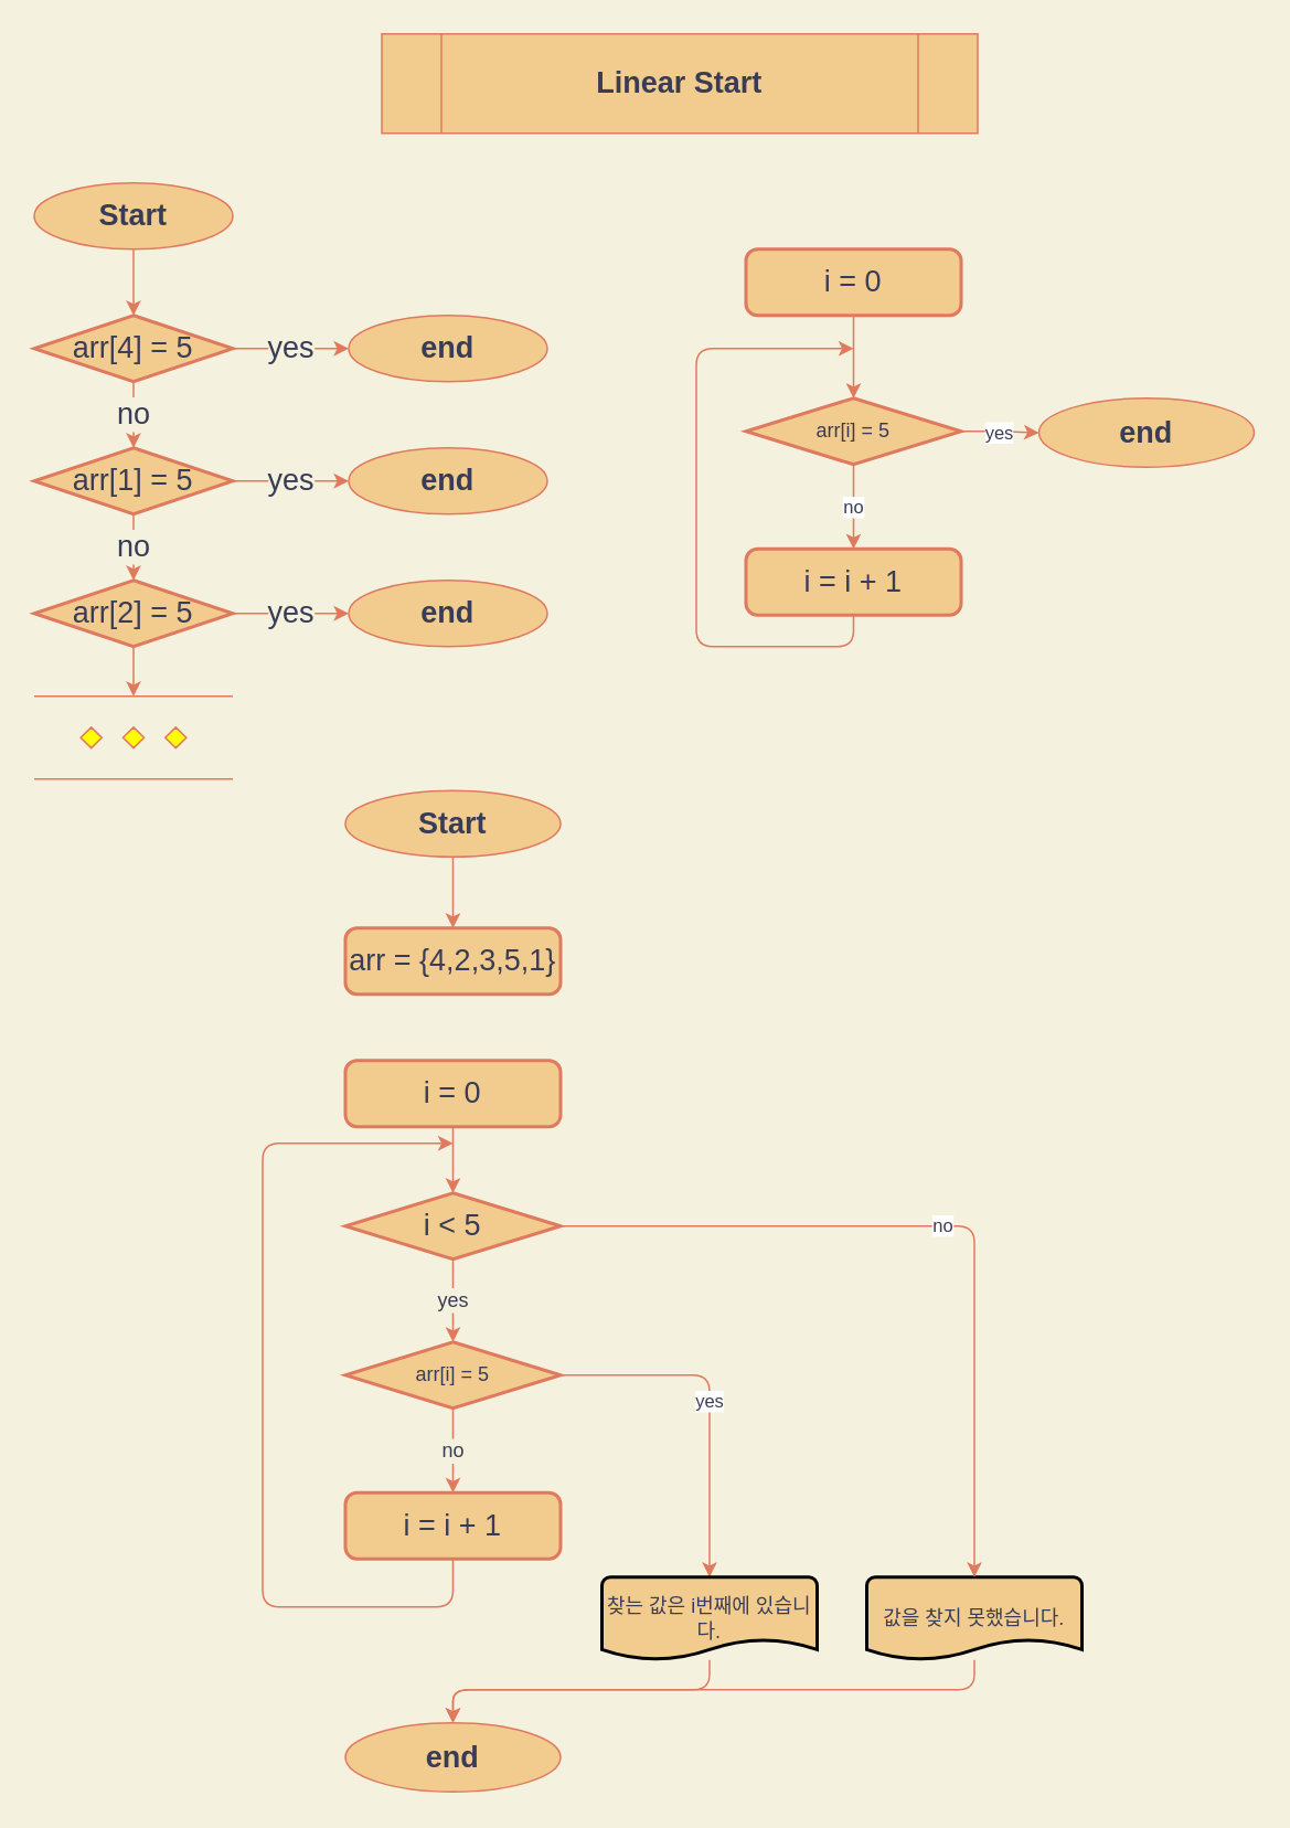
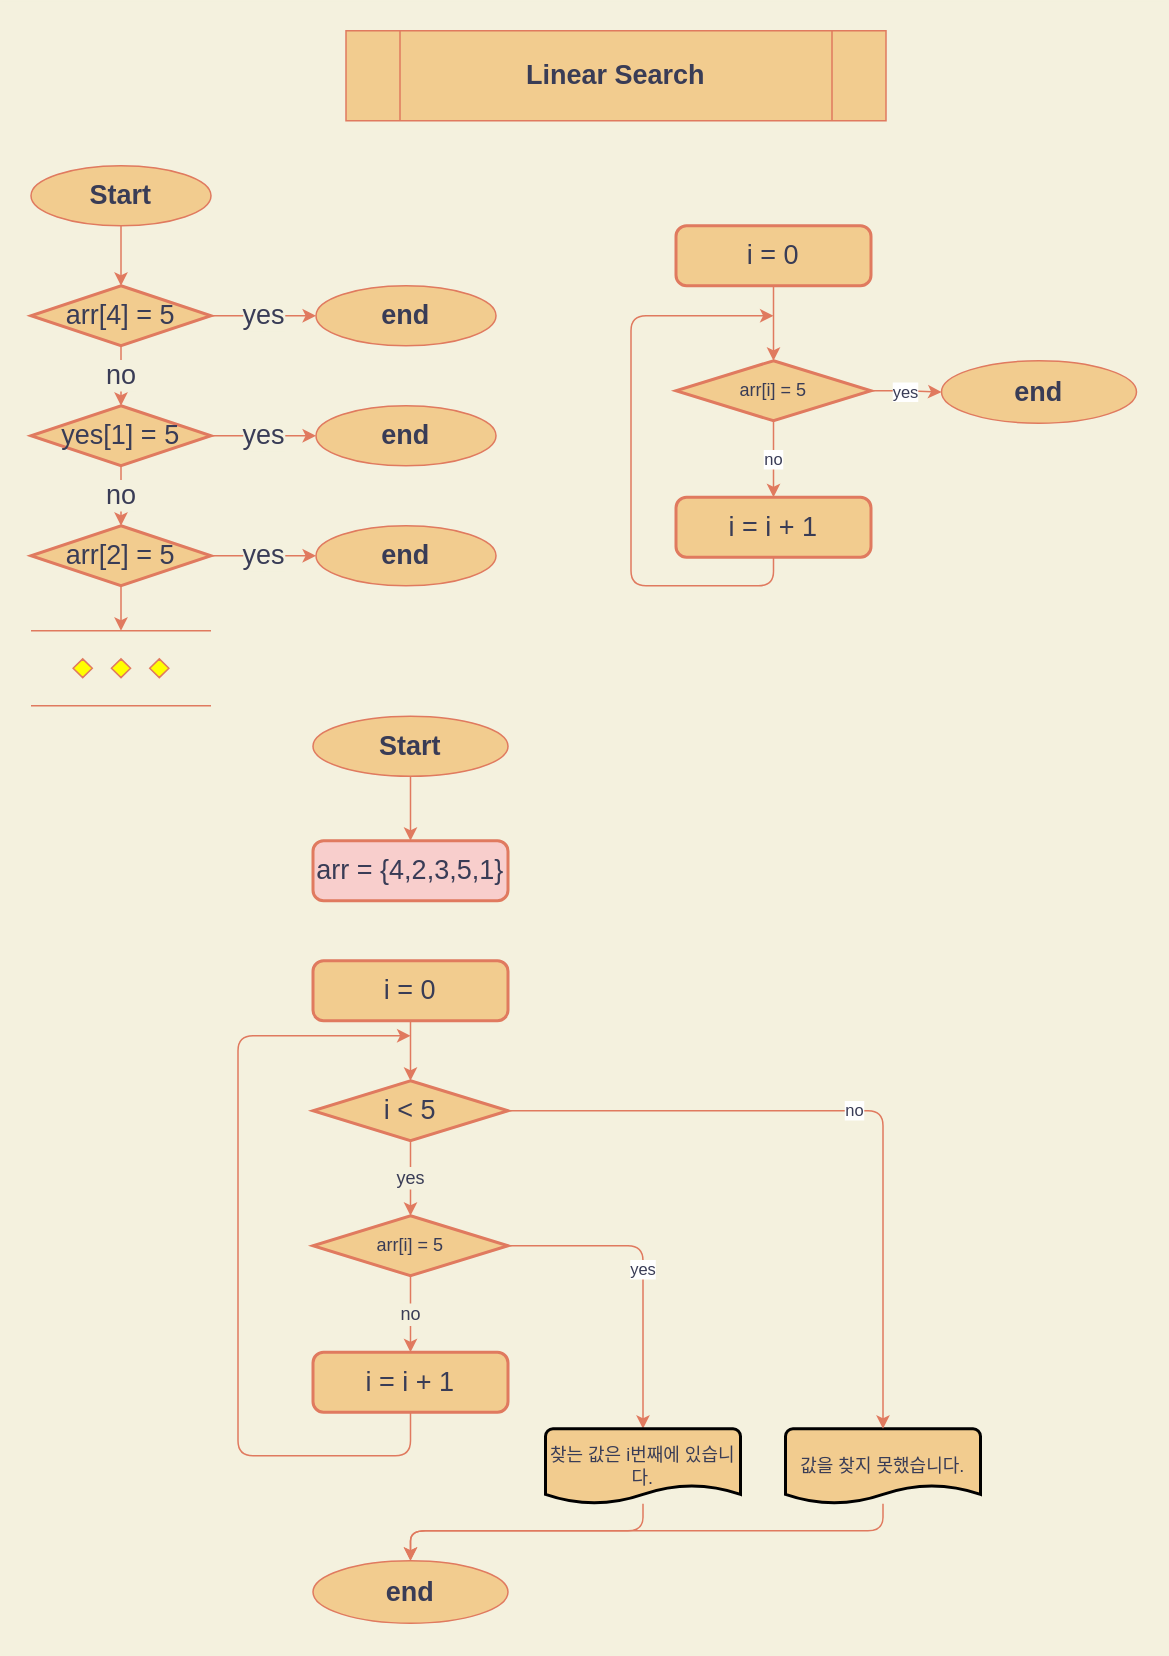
  <mxCell id="0" />
  <mxCell id="1" parent="0" />
- <mxCell id="2" value="Linear Start" style="shape=process;whiteSpace=wrap;html=1;backgroundOutline=1;fillColor=#F2CC8F;strokeColor=#E07A5F;fontSize=18;fontStyle=1;fontColor=#393C56;" vertex="1" parent="1"><mxGeometry x="230" y="20" width="360" height="60" as="geometry" /></mxCell>
+ <mxCell id="2" value="Linear Search" style="shape=process;whiteSpace=wrap;html=1;backgroundOutline=1;fillColor=#F2CC8F;strokeColor=#E07A5F;fontSize=18;fontStyle=1;fontColor=#393C56;" vertex="1" parent="1"><mxGeometry x="230" y="20" width="360" height="60" as="geometry" /></mxCell>
  <mxCell id="3" style="edgeStyle=orthogonalEdgeStyle;rounded=0;orthogonalLoop=1;jettySize=auto;html=1;exitX=0.5;exitY=1;exitDx=0;exitDy=0;entryX=0.5;entryY=0;entryDx=0;entryDy=0;entryPerimeter=0;strokeColor=#E07A5F;fontColor=#393C56;labelBackgroundColor=#F4F1DE;" edge="1" parent="1" source="4" target="7"><mxGeometry relative="1" as="geometry" /></mxCell>
  <mxCell id="4" value="Start" style="ellipse;whiteSpace=wrap;html=1;fontSize=18;fontStyle=1;fillColor=#F2CC8F;strokeColor=#E07A5F;fontColor=#393C56;" vertex="1" parent="1"><mxGeometry x="20" y="110" width="120" height="40" as="geometry" /></mxCell>
  <mxCell id="5" value="yes" style="edgeStyle=orthogonalEdgeStyle;rounded=0;orthogonalLoop=1;jettySize=auto;html=1;fontSize=18;strokeColor=#E07A5F;fontColor=#393C56;labelBackgroundColor=#F4F1DE;" edge="1" parent="1" source="7" target="8"><mxGeometry relative="1" as="geometry" /></mxCell>
  <mxCell id="6" value="no" style="edgeStyle=orthogonalEdgeStyle;rounded=0;orthogonalLoop=1;jettySize=auto;html=1;fontSize=18;strokeColor=#E07A5F;fontColor=#393C56;labelBackgroundColor=#F4F1DE;" edge="1" parent="1" source="7" target="11"><mxGeometry relative="1" as="geometry" /></mxCell>
  <mxCell id="7" value="arr[4] = 5" style="strokeWidth=2;html=1;shape=mxgraph.flowchart.decision;whiteSpace=wrap;fontSize=18;fillColor=#F2CC8F;strokeColor=#E07A5F;fontColor=#393C56;" vertex="1" parent="1"><mxGeometry x="20" y="190" width="120" height="40" as="geometry" /></mxCell>
  <mxCell id="8" value="end" style="ellipse;whiteSpace=wrap;html=1;fontSize=18;fontStyle=1;fillColor=#F2CC8F;strokeColor=#E07A5F;fontColor=#393C56;" vertex="1" parent="1"><mxGeometry x="210" y="190" width="120" height="40" as="geometry" /></mxCell>
  <mxCell id="9" value="yes" style="edgeStyle=orthogonalEdgeStyle;rounded=0;orthogonalLoop=1;jettySize=auto;html=1;fontSize=18;strokeColor=#E07A5F;fontColor=#393C56;labelBackgroundColor=#F4F1DE;" edge="1" parent="1" source="11" target="12"><mxGeometry relative="1" as="geometry" /></mxCell>
  <mxCell id="10" value="no" style="edgeStyle=orthogonalEdgeStyle;rounded=0;orthogonalLoop=1;jettySize=auto;html=1;fontSize=18;strokeColor=#E07A5F;fontColor=#393C56;labelBackgroundColor=#F4F1DE;" edge="1" parent="1" source="11" target="16"><mxGeometry relative="1" as="geometry" /></mxCell>
- <mxCell id="11" value="arr[1] = 5" style="strokeWidth=2;html=1;shape=mxgraph.flowchart.decision;whiteSpace=wrap;fontSize=18;fillColor=#F2CC8F;strokeColor=#E07A5F;fontColor=#393C56;" vertex="1" parent="1"><mxGeometry x="20" y="270" width="120" height="40" as="geometry" /></mxCell>
+ <mxCell id="11" value="yes[1] = 5" style="strokeWidth=2;html=1;shape=mxgraph.flowchart.decision;whiteSpace=wrap;fontSize=18;fillColor=#F2CC8F;strokeColor=#E07A5F;fontColor=#393C56;" vertex="1" parent="1"><mxGeometry x="20" y="270" width="120" height="40" as="geometry" /></mxCell>
  <mxCell id="12" value="end" style="ellipse;whiteSpace=wrap;html=1;fontSize=18;fontStyle=1;fillColor=#F2CC8F;strokeColor=#E07A5F;fontColor=#393C56;" vertex="1" parent="1"><mxGeometry x="210" y="270" width="120" height="40" as="geometry" /></mxCell>
  <mxCell id="13" value="end" style="ellipse;whiteSpace=wrap;html=1;fontSize=18;fontStyle=1;fillColor=#F2CC8F;strokeColor=#E07A5F;fontColor=#393C56;" vertex="1" parent="1"><mxGeometry x="210" y="350" width="120" height="40" as="geometry" /></mxCell>
  <mxCell id="14" value="yes" style="edgeStyle=orthogonalEdgeStyle;rounded=0;orthogonalLoop=1;jettySize=auto;html=1;fontSize=18;strokeColor=#E07A5F;fontColor=#393C56;labelBackgroundColor=#F4F1DE;" edge="1" parent="1" source="16" target="13"><mxGeometry relative="1" as="geometry" /></mxCell>
  <mxCell id="15" value="" style="edgeStyle=orthogonalEdgeStyle;rounded=0;orthogonalLoop=1;jettySize=auto;html=1;fontSize=18;strokeColor=#E07A5F;fontColor=#393C56;labelBackgroundColor=#F4F1DE;" edge="1" parent="1" source="16" target="17"><mxGeometry relative="1" as="geometry" /></mxCell>
  <mxCell id="16" value="arr[2] = 5" style="strokeWidth=2;html=1;shape=mxgraph.flowchart.decision;whiteSpace=wrap;fontSize=18;fillColor=#F2CC8F;strokeColor=#E07A5F;fontColor=#393C56;" vertex="1" parent="1"><mxGeometry x="20" y="350" width="120" height="40" as="geometry" /></mxCell>
  <mxCell id="17" value="" style="verticalLabelPosition=bottom;verticalAlign=top;html=1;shape=mxgraph.flowchart.parallel_mode;pointerEvents=1;fontSize=18;fillColor=#F2CC8F;strokeColor=#E07A5F;fontColor=#393C56;" vertex="1" parent="1"><mxGeometry x="20" y="420" width="120" height="50" as="geometry" /></mxCell>
  <mxCell id="18" value="no" style="edgeStyle=orthogonalEdgeStyle;rounded=0;orthogonalLoop=1;jettySize=auto;html=1;fontSize=12;strokeColor=#E07A5F;fontColor=#393C56;labelBackgroundColor=#F4F1DE;" edge="1" parent="1" source="20" target="22"><mxGeometry relative="1" as="geometry" /></mxCell>
  <mxCell id="19" value="yes" style="edgeStyle=orthogonalEdgeStyle;curved=0;rounded=1;sketch=0;orthogonalLoop=1;jettySize=auto;html=1;entryX=0.5;entryY=0;entryDx=0;entryDy=0;entryPerimeter=0;fontColor=#393C56;strokeColor=#E07A5F;fillColor=#F2CC8F;" edge="1" parent="1" source="20" target="28"><mxGeometry relative="1" as="geometry" /></mxCell>
  <mxCell id="20" value="arr[i] = 5" style="strokeWidth=2;html=1;shape=mxgraph.flowchart.decision;whiteSpace=wrap;fontSize=12;fillColor=#F2CC8F;strokeColor=#E07A5F;fontColor=#393C56;" vertex="1" parent="1"><mxGeometry x="208" y="810" width="130" height="40" as="geometry" /></mxCell>
  <mxCell id="21" style="edgeStyle=orthogonalEdgeStyle;curved=0;rounded=1;sketch=0;orthogonalLoop=1;jettySize=auto;html=1;fontColor=#393C56;strokeColor=#E07A5F;fillColor=#F2CC8F;" edge="1" parent="1" source="22"><mxGeometry relative="1" as="geometry"><mxPoint x="273" y="690" as="targetPoint" /><Array as="points"><mxPoint x="273" y="970" /><mxPoint x="158" y="970" /><mxPoint x="158" y="690" /></Array></mxGeometry></mxCell>
  <mxCell id="22" value="i = i + 1" style="rounded=1;whiteSpace=wrap;html=1;absoluteArcSize=1;arcSize=14;strokeWidth=2;fontSize=18;fillColor=#F2CC8F;strokeColor=#E07A5F;fontColor=#393C56;" vertex="1" parent="1"><mxGeometry x="208" y="901" width="130" height="40" as="geometry" /></mxCell>
  <mxCell id="23" value="end" style="ellipse;whiteSpace=wrap;html=1;fontSize=18;fontStyle=1;fillColor=#F2CC8F;strokeColor=#E07A5F;fontColor=#393C56;" vertex="1" parent="1"><mxGeometry x="208" y="1040" width="130" height="41.67" as="geometry" /></mxCell>
  <mxCell id="24" value="yes" style="edgeStyle=orthogonalEdgeStyle;rounded=0;orthogonalLoop=1;jettySize=auto;html=1;fontSize=12;strokeColor=#E07A5F;fontColor=#393C56;labelBackgroundColor=#F4F1DE;exitX=0.5;exitY=1;exitDx=0;exitDy=0;exitPerimeter=0;" edge="1" parent="1" source="32"><mxGeometry relative="1" as="geometry"><mxPoint x="273" y="764" as="sourcePoint" /><mxPoint x="273" y="810" as="targetPoint" /></mxGeometry></mxCell>
  <mxCell id="25" value="" style="edgeStyle=orthogonalEdgeStyle;curved=0;rounded=1;sketch=0;orthogonalLoop=1;jettySize=auto;html=1;fontColor=#393C56;strokeColor=#E07A5F;fillColor=#F2CC8F;labelBackgroundColor=#F4F1DE;entryX=0.5;entryY=0;entryDx=0;entryDy=0;entryPerimeter=0;" edge="1" parent="1" source="26" target="32"><mxGeometry relative="1" as="geometry"><mxPoint x="273" y="724" as="targetPoint" /></mxGeometry></mxCell>
  <mxCell id="26" value="i = 0" style="rounded=1;whiteSpace=wrap;html=1;absoluteArcSize=1;arcSize=14;strokeWidth=2;fontSize=18;fillColor=#F2CC8F;strokeColor=#E07A5F;fontColor=#393C56;" vertex="1" parent="1"><mxGeometry x="208" y="640" width="130" height="40" as="geometry" /></mxCell>
  <mxCell id="27" style="edgeStyle=orthogonalEdgeStyle;curved=0;rounded=1;sketch=0;orthogonalLoop=1;jettySize=auto;html=1;entryX=0.5;entryY=0;entryDx=0;entryDy=0;fontColor=#393C56;strokeColor=#E07A5F;fillColor=#F2CC8F;" edge="1" parent="1" source="28" target="23"><mxGeometry relative="1" as="geometry"><Array as="points"><mxPoint x="428" y="1020" /><mxPoint x="273" y="1020" /></Array></mxGeometry></mxCell>
  <mxCell id="28" value="찾는 값은 i번째에 있습니다." style="strokeWidth=2;html=1;shape=mxgraph.flowchart.document2;whiteSpace=wrap;size=0.25;rounded=0;sketch=0;fontColor=#393C56;fillColor=#F2CC8F;" vertex="1" parent="1"><mxGeometry x="363" y="952" width="130" height="50" as="geometry" /></mxCell>
  <mxCell id="29" style="edgeStyle=orthogonalEdgeStyle;curved=0;rounded=1;sketch=0;orthogonalLoop=1;jettySize=auto;html=1;entryX=0.5;entryY=0;entryDx=0;entryDy=0;fontColor=#393C56;strokeColor=#E07A5F;fillColor=#F2CC8F;" edge="1" parent="1" source="30" target="23"><mxGeometry relative="1" as="geometry"><Array as="points"><mxPoint x="588" y="1020" /><mxPoint x="273" y="1020" /></Array></mxGeometry></mxCell>
  <mxCell id="30" value="값을 찾지 못했습니다." style="strokeWidth=2;html=1;shape=mxgraph.flowchart.document2;whiteSpace=wrap;size=0.25;rounded=0;sketch=0;fontColor=#393C56;fillColor=#F2CC8F;" vertex="1" parent="1"><mxGeometry x="523" y="952" width="130" height="50" as="geometry" /></mxCell>
  <mxCell id="31" value="no" style="edgeStyle=orthogonalEdgeStyle;curved=0;rounded=1;sketch=0;orthogonalLoop=1;jettySize=auto;html=1;fontColor=#393C56;strokeColor=#E07A5F;fillColor=#F2CC8F;" edge="1" parent="1" source="32" target="30"><mxGeometry relative="1" as="geometry" /></mxCell>
  <mxCell id="32" value="&lt;span style=&quot;font-size: 18px;&quot;&gt;i &amp;lt; 5&lt;/span&gt;" style="strokeWidth=2;html=1;shape=mxgraph.flowchart.decision;whiteSpace=wrap;fontSize=12;fillColor=#F2CC8F;strokeColor=#E07A5F;fontColor=#393C56;" vertex="1" parent="1"><mxGeometry x="208" y="720" width="130" height="40" as="geometry" /></mxCell>
- <mxCell id="33" value="arr = {4,2,3,5,1}" style="rounded=1;whiteSpace=wrap;html=1;absoluteArcSize=1;arcSize=14;strokeWidth=2;fontSize=18;fillColor=#F2CC8F;strokeColor=#E07A5F;fontColor=#393C56;" vertex="1" parent="1"><mxGeometry x="208" y="560" width="130" height="40" as="geometry" /></mxCell>
+ <mxCell id="33" value="arr = {4,2,3,5,1}" style="rounded=1;whiteSpace=wrap;html=1;absoluteArcSize=1;arcSize=14;strokeWidth=2;fontSize=18;fillColor=#f8cecc;strokeColor=#E07A5F;fontColor=#393C56;" vertex="1" parent="1"><mxGeometry x="208" y="560" width="130" height="40" as="geometry" /></mxCell>
  <mxCell id="34" value="" style="edgeStyle=orthogonalEdgeStyle;curved=0;rounded=1;sketch=0;orthogonalLoop=1;jettySize=auto;html=1;fontColor=#393C56;strokeColor=#E07A5F;fillColor=#F2CC8F;" edge="1" parent="1" source="35" target="33"><mxGeometry relative="1" as="geometry" /></mxCell>
  <mxCell id="35" value="Start" style="ellipse;whiteSpace=wrap;html=1;fontSize=18;fontStyle=1;fillColor=#F2CC8F;strokeColor=#E07A5F;fontColor=#393C56;" vertex="1" parent="1"><mxGeometry x="208" y="477" width="130" height="40" as="geometry" /></mxCell>
  <mxCell id="36" value="" style="edgeStyle=orthogonalEdgeStyle;curved=0;rounded=1;sketch=0;orthogonalLoop=1;jettySize=auto;html=1;fontColor=#393C56;strokeColor=#E07A5F;fillColor=#F2CC8F;" edge="1" parent="1" source="37" target="40"><mxGeometry relative="1" as="geometry" /></mxCell>
  <mxCell id="37" value="i = 0" style="rounded=1;whiteSpace=wrap;html=1;absoluteArcSize=1;arcSize=14;strokeWidth=2;fontSize=18;fillColor=#F2CC8F;strokeColor=#E07A5F;fontColor=#393C56;" vertex="1" parent="1"><mxGeometry x="450" y="150" width="130" height="40" as="geometry" /></mxCell>
  <mxCell id="38" value="no" style="edgeStyle=orthogonalEdgeStyle;curved=0;rounded=1;sketch=0;orthogonalLoop=1;jettySize=auto;html=1;fontColor=#393C56;strokeColor=#E07A5F;fillColor=#F2CC8F;" edge="1" parent="1" source="40" target="42"><mxGeometry relative="1" as="geometry" /></mxCell>
  <mxCell id="39" value="yes" style="edgeStyle=orthogonalEdgeStyle;curved=0;rounded=1;sketch=0;orthogonalLoop=1;jettySize=auto;html=1;fontColor=#393C56;strokeColor=#E07A5F;fillColor=#F2CC8F;" edge="1" parent="1" source="40" target="43"><mxGeometry relative="1" as="geometry" /></mxCell>
  <mxCell id="40" value="arr[i] = 5" style="strokeWidth=2;html=1;shape=mxgraph.flowchart.decision;whiteSpace=wrap;fontSize=12;fillColor=#F2CC8F;strokeColor=#E07A5F;fontColor=#393C56;" vertex="1" parent="1"><mxGeometry x="450" y="240" width="130" height="40" as="geometry" /></mxCell>
  <mxCell id="41" style="edgeStyle=orthogonalEdgeStyle;curved=0;rounded=1;sketch=0;orthogonalLoop=1;jettySize=auto;html=1;fontColor=#393C56;strokeColor=#E07A5F;fillColor=#F2CC8F;" edge="1" parent="1" source="42"><mxGeometry relative="1" as="geometry"><mxPoint x="515" y="210" as="targetPoint" /><Array as="points"><mxPoint x="515" y="390" /><mxPoint x="420" y="390" /><mxPoint x="420" y="210" /></Array></mxGeometry></mxCell>
  <mxCell id="42" value="i = i + 1" style="rounded=1;whiteSpace=wrap;html=1;absoluteArcSize=1;arcSize=14;strokeWidth=2;fontSize=18;fillColor=#F2CC8F;strokeColor=#E07A5F;fontColor=#393C56;" vertex="1" parent="1"><mxGeometry x="450" y="331" width="130" height="40" as="geometry" /></mxCell>
  <mxCell id="43" value="end" style="ellipse;whiteSpace=wrap;html=1;fontSize=18;fontStyle=1;fillColor=#F2CC8F;strokeColor=#E07A5F;fontColor=#393C56;" vertex="1" parent="1"><mxGeometry x="627" y="240" width="130" height="41.67" as="geometry" /></mxCell>
